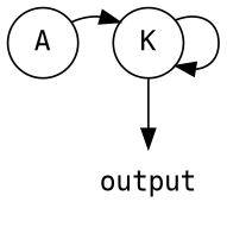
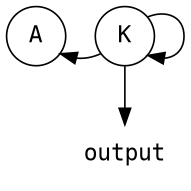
  digraph {
    fontname="DejaVu Sans Mono"
    rankdir=TB
    node [fontname="DejaVu Sans Mono" shape=circle]
    edge [fontname="DejaVu Sans Mono"]
    n1 [label=A]
    n2 [label=K]
    output [shape=none]
    subgraph sub_1 {
      rank=same
      n1
      n2
    }
-   n1 -> n2
+   n2 -> n1
    n2 -> n2
    n2 -> output
  }
